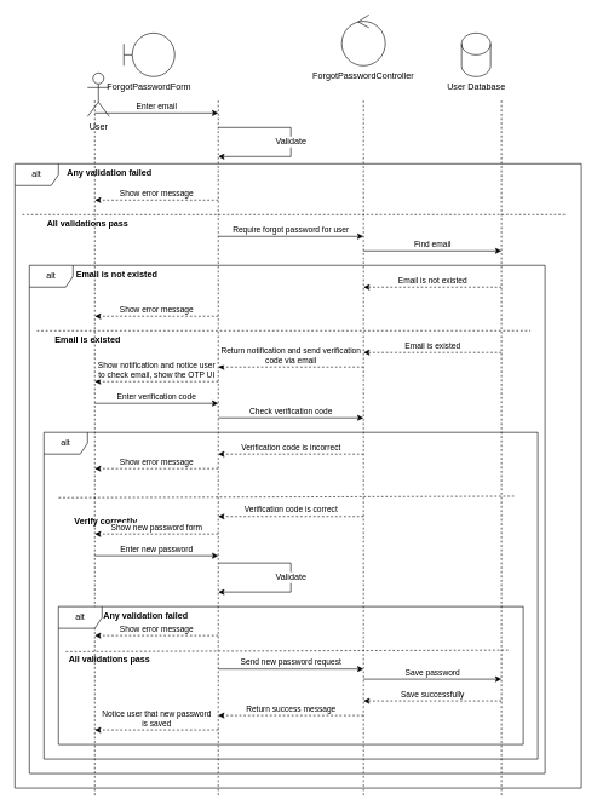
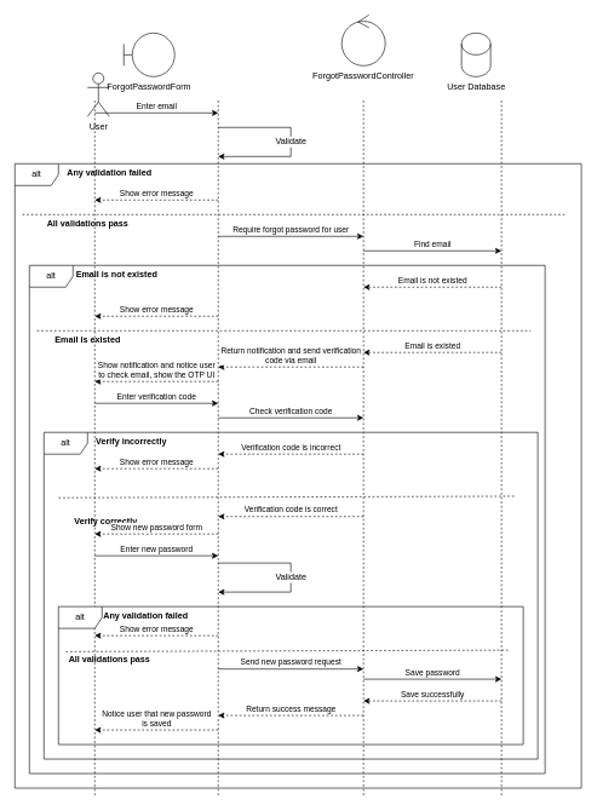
  <mxCell id="0" />
  <mxCell id="1" parent="0" />
  <mxCell id="2" value="User" style="shape=umlActor;verticalLabelPosition=bottom;verticalAlign=top;html=1;outlineConnect=0;" vertex="1" parent="1"><mxGeometry x="120" y="100" width="30" height="60" as="geometry" /></mxCell>
  <mxCell id="3" value="ForgotPasswordForm" style="shape=umlBoundary;whiteSpace=wrap;html=1;verticalAlign=top;fontSize=12;labelPosition=center;verticalLabelPosition=bottom;align=center;" vertex="1" parent="1"><mxGeometry x="170" y="45" width="70" height="60" as="geometry" /></mxCell>
  <mxCell id="4" value="ForgotPasswordController" style="ellipse;shape=umlControl;whiteSpace=wrap;html=1;labelPosition=center;verticalLabelPosition=bottom;align=center;verticalAlign=top;" vertex="1" parent="1"><mxGeometry x="470" y="20" width="60" height="70" as="geometry" /></mxCell>
  <mxCell id="5" value="User Database" style="shape=cylinder3;html=1;boundedLbl=1;backgroundOutline=1;size=15;labelPosition=center;verticalLabelPosition=bottom;align=center;verticalAlign=top;" vertex="1" parent="1"><mxGeometry x="635" y="45" width="40" height="60" as="geometry" /></mxCell>
  <mxCell id="6" value="" style="endArrow=none;dashed=1;html=1;rounded=0;" edge="1" parent="1"><mxGeometry width="50" height="50" relative="1" as="geometry"><mxPoint x="130" y="1095" as="sourcePoint" /><mxPoint x="130" y="135" as="targetPoint" /></mxGeometry></mxCell>
  <mxCell id="7" value="" style="endArrow=none;dashed=1;html=1;rounded=0;" edge="1" parent="1"><mxGeometry width="50" height="50" relative="1" as="geometry"><mxPoint x="300" y="1095" as="sourcePoint" /><mxPoint x="300" y="135" as="targetPoint" /></mxGeometry></mxCell>
  <mxCell id="8" value="" style="endArrow=none;dashed=1;html=1;rounded=0;" edge="1" parent="1"><mxGeometry width="50" height="50" relative="1" as="geometry"><mxPoint x="500" y="1095" as="sourcePoint" /><mxPoint x="500" y="135" as="targetPoint" /></mxGeometry></mxCell>
  <mxCell id="9" value="" style="endArrow=none;dashed=1;html=1;rounded=0;" edge="1" parent="1"><mxGeometry width="50" height="50" relative="1" as="geometry"><mxPoint x="690" y="1095" as="sourcePoint" /><mxPoint x="690" y="135" as="targetPoint" /></mxGeometry></mxCell>
  <mxCell id="10" value="Enter email" style="endArrow=classic;html=1;rounded=0;labelPosition=center;verticalLabelPosition=top;align=center;verticalAlign=bottom;" edge="1" parent="1"><mxGeometry width="50" height="50" relative="1" as="geometry"><mxPoint x="130" y="155" as="sourcePoint" /><mxPoint x="300" y="155" as="targetPoint" /></mxGeometry></mxCell>
  <mxCell id="11" value="Validate" style="endArrow=classic;html=1;rounded=0;labelPosition=center;verticalLabelPosition=middle;align=center;verticalAlign=middle;fontFamily=Helvetica;fontSize=12;fontColor=default;" edge="1" parent="1"><mxGeometry width="50" height="50" relative="1" as="geometry"><mxPoint x="300" y="175" as="sourcePoint" /><mxPoint x="300" y="215" as="targetPoint" /><Array as="points"><mxPoint x="400" y="175" /><mxPoint x="400" y="215" /></Array></mxGeometry></mxCell>
  <mxCell id="12" value="alt" style="shape=umlFrame;whiteSpace=wrap;html=1;pointerEvents=0;" vertex="1" parent="1"><mxGeometry x="20" y="225" width="780" height="860" as="geometry" /></mxCell>
  <mxCell id="13" value="Any validation failed" style="text;align=center;fontStyle=1;verticalAlign=middle;spacingLeft=3;spacingRight=3;strokeColor=none;rotatable=0;points=[[0,0.5],[1,0.5]];portConstraint=eastwest;html=1;" vertex="1" parent="1"><mxGeometry x="110" y="225" width="80" height="26" as="geometry" /></mxCell>
  <mxCell id="14" value="Show error message" style="endArrow=classic;html=1;rounded=0;dashed=1;labelPosition=center;verticalLabelPosition=top;align=center;verticalAlign=bottom;" edge="1" parent="1"><mxGeometry width="50" height="50" relative="1" as="geometry"><mxPoint x="300" y="275" as="sourcePoint" /><mxPoint x="130" y="275" as="targetPoint" /></mxGeometry></mxCell>
  <mxCell id="15" value="" style="endArrow=none;dashed=1;html=1;rounded=0;fontFamily=Helvetica;fontSize=12;fontColor=default;exitX=0.001;exitY=0.224;exitDx=0;exitDy=0;exitPerimeter=0;" edge="1" parent="1"><mxGeometry width="50" height="50" relative="1" as="geometry"><mxPoint x="30.34" y="295.08" as="sourcePoint" /><mxPoint x="780" y="295" as="targetPoint" /></mxGeometry></mxCell>
  <mxCell id="16" value="All validations pass" style="text;align=center;fontStyle=1;verticalAlign=middle;spacingLeft=3;spacingRight=3;strokeColor=none;rotatable=0;points=[[0,0.5],[1,0.5]];portConstraint=eastwest;html=1;" vertex="1" parent="1"><mxGeometry x="80" y="295" width="80" height="26" as="geometry" /></mxCell>
  <mxCell id="17" value="Require forgot password for user" style="endArrow=classic;html=1;rounded=0;labelPosition=center;verticalLabelPosition=top;align=center;verticalAlign=bottom;" edge="1" parent="1"><mxGeometry width="50" height="50" relative="1" as="geometry"><mxPoint x="300" y="325" as="sourcePoint" /><mxPoint x="500" y="325" as="targetPoint" /></mxGeometry></mxCell>
  <mxCell id="18" value="Find email" style="endArrow=classic;html=1;rounded=0;labelPosition=center;verticalLabelPosition=top;align=center;verticalAlign=bottom;" edge="1" parent="1"><mxGeometry width="50" height="50" relative="1" as="geometry"><mxPoint x="500" y="345" as="sourcePoint" /><mxPoint x="690" y="345" as="targetPoint" /></mxGeometry></mxCell>
  <mxCell id="19" value="alt" style="shape=umlFrame;whiteSpace=wrap;html=1;pointerEvents=0;" vertex="1" parent="1"><mxGeometry x="40" y="365" width="710" height="700" as="geometry" /></mxCell>
  <mxCell id="20" value="Email is not existed" style="text;align=center;fontStyle=1;verticalAlign=middle;spacingLeft=3;spacingRight=3;strokeColor=none;rotatable=0;points=[[0,0.5],[1,0.5]];portConstraint=eastwest;html=1;" vertex="1" parent="1"><mxGeometry x="120" y="365" width="80" height="26" as="geometry" /></mxCell>
  <mxCell id="21" value="Email is not existed" style="endArrow=classic;html=1;rounded=0;dashed=1;labelPosition=center;verticalLabelPosition=top;align=center;verticalAlign=bottom;" edge="1" parent="1"><mxGeometry width="50" height="50" relative="1" as="geometry"><mxPoint x="690" y="395" as="sourcePoint" /><mxPoint x="500" y="395" as="targetPoint" /></mxGeometry></mxCell>
  <mxCell id="22" value="Return success message" style="endArrow=classic;html=1;rounded=0;dashed=1;labelPosition=center;verticalLabelPosition=top;align=center;verticalAlign=bottom;" edge="1" parent="1"><mxGeometry width="50" height="50" relative="1" as="geometry"><mxPoint x="500" y="985" as="sourcePoint" /><mxPoint x="300" y="985" as="targetPoint" /></mxGeometry></mxCell>
  <mxCell id="23" value="Show error message" style="endArrow=classic;html=1;rounded=0;dashed=1;labelPosition=center;verticalLabelPosition=top;align=center;verticalAlign=bottom;" edge="1" parent="1"><mxGeometry width="50" height="50" relative="1" as="geometry"><mxPoint x="300" y="435" as="sourcePoint" /><mxPoint x="130" y="435" as="targetPoint" /></mxGeometry></mxCell>
  <mxCell id="24" value="" style="endArrow=none;dashed=1;html=1;rounded=0;fontFamily=Helvetica;fontSize=12;fontColor=default;exitX=0.001;exitY=0.224;exitDx=0;exitDy=0;exitPerimeter=0;" edge="1" parent="1"><mxGeometry width="50" height="50" relative="1" as="geometry"><mxPoint x="50.34" y="455.08" as="sourcePoint" /><mxPoint x="730" y="455" as="targetPoint" /></mxGeometry></mxCell>
  <mxCell id="25" value="Email is existed" style="text;align=center;fontStyle=1;verticalAlign=middle;spacingLeft=3;spacingRight=3;strokeColor=none;rotatable=0;points=[[0,0.5],[1,0.5]];portConstraint=eastwest;html=1;" vertex="1" parent="1"><mxGeometry x="80" y="455" width="80" height="26" as="geometry" /></mxCell>
  <mxCell id="26" value="Email is existed" style="endArrow=classic;html=1;rounded=0;dashed=1;labelPosition=center;verticalLabelPosition=top;align=center;verticalAlign=bottom;" edge="1" parent="1"><mxGeometry width="50" height="50" relative="1" as="geometry"><mxPoint x="690" y="485" as="sourcePoint" /><mxPoint x="500" y="485" as="targetPoint" /></mxGeometry></mxCell>
  <mxCell id="27" value="Return notification and send verification&lt;div&gt;code via email&lt;/div&gt;" style="endArrow=classic;html=1;rounded=0;dashed=1;labelPosition=center;verticalLabelPosition=top;align=center;verticalAlign=bottom;" edge="1" parent="1"><mxGeometry width="50" height="50" relative="1" as="geometry"><mxPoint x="500" y="505" as="sourcePoint" /><mxPoint x="300" y="505" as="targetPoint" /></mxGeometry></mxCell>
  <mxCell id="28" value="Show notification and notice user&lt;div&gt;to check email, show the OTP UI&lt;/div&gt;" style="endArrow=classic;html=1;rounded=0;dashed=1;labelPosition=center;verticalLabelPosition=top;align=center;verticalAlign=bottom;" edge="1" parent="1"><mxGeometry width="50" height="50" relative="1" as="geometry"><mxPoint x="300" y="525" as="sourcePoint" /><mxPoint x="130" y="525" as="targetPoint" /></mxGeometry></mxCell>
  <mxCell id="29" value="Enter verification code" style="endArrow=classic;html=1;rounded=0;labelPosition=center;verticalLabelPosition=top;align=center;verticalAlign=bottom;" edge="1" parent="1"><mxGeometry width="50" height="50" relative="1" as="geometry"><mxPoint x="130" y="555" as="sourcePoint" /><mxPoint x="300" y="555" as="targetPoint" /></mxGeometry></mxCell>
  <mxCell id="30" value="alt" style="shape=umlFrame;whiteSpace=wrap;html=1;pointerEvents=0;" vertex="1" parent="1"><mxGeometry x="60" y="595" width="680" height="450" as="geometry" /></mxCell>
  <mxCell id="31" value="Check verification code" style="endArrow=classic;html=1;rounded=0;labelPosition=center;verticalLabelPosition=top;align=center;verticalAlign=bottom;" edge="1" parent="1"><mxGeometry width="50" height="50" relative="1" as="geometry"><mxPoint x="300" y="575" as="sourcePoint" /><mxPoint x="500" y="575" as="targetPoint" /></mxGeometry></mxCell>
  <mxCell id="32" value="Verification code is incorrect" style="endArrow=classic;html=1;rounded=0;dashed=1;labelPosition=center;verticalLabelPosition=top;align=center;verticalAlign=bottom;" edge="1" parent="1"><mxGeometry width="50" height="50" relative="1" as="geometry"><mxPoint x="500" y="625" as="sourcePoint" /><mxPoint x="300" y="625" as="targetPoint" /></mxGeometry></mxCell>
+ <mxCell id="33" value="Verify incorrectly" style="text;align=center;fontStyle=1;verticalAlign=middle;spacingLeft=3;spacingRight=3;strokeColor=none;rotatable=0;points=[[0,0.5],[1,0.5]];portConstraint=eastwest;html=1;" vertex="1" parent="1"><mxGeometry x="140" y="595" width="80" height="26" as="geometry" /></mxCell>
  <mxCell id="34" value="Show error message" style="endArrow=classic;html=1;rounded=0;dashed=1;labelPosition=center;verticalLabelPosition=top;align=center;verticalAlign=bottom;" edge="1" parent="1"><mxGeometry width="50" height="50" relative="1" as="geometry"><mxPoint x="300" y="645" as="sourcePoint" /><mxPoint x="130" y="645" as="targetPoint" /></mxGeometry></mxCell>
  <mxCell id="35" value="" style="endArrow=none;dashed=1;html=1;rounded=0;fontFamily=Helvetica;fontSize=12;fontColor=default;exitX=0.001;exitY=0.224;exitDx=0;exitDy=0;exitPerimeter=0;" edge="1" parent="1"><mxGeometry width="50" height="50" relative="1" as="geometry"><mxPoint x="80.34" y="685.08" as="sourcePoint" /><mxPoint x="710" y="683" as="targetPoint" /></mxGeometry></mxCell>
  <mxCell id="36" value="Verify correctly" style="text;align=center;fontStyle=1;verticalAlign=middle;spacingLeft=3;spacingRight=3;strokeColor=none;rotatable=0;points=[[0,0.5],[1,0.5]];portConstraint=eastwest;html=1;" vertex="1" parent="1"><mxGeometry x="105" y="705" width="80" height="26" as="geometry" /></mxCell>
  <mxCell id="37" value="Show new password form" style="endArrow=classic;html=1;rounded=0;dashed=1;labelPosition=center;verticalLabelPosition=top;align=center;verticalAlign=bottom;" edge="1" parent="1"><mxGeometry width="50" height="50" relative="1" as="geometry"><mxPoint x="300" y="735" as="sourcePoint" /><mxPoint x="130" y="735" as="targetPoint" /></mxGeometry></mxCell>
  <mxCell id="38" value="Verification code is correct" style="endArrow=classic;html=1;rounded=0;dashed=1;labelPosition=center;verticalLabelPosition=top;align=center;verticalAlign=bottom;" edge="1" parent="1"><mxGeometry width="50" height="50" relative="1" as="geometry"><mxPoint x="500" y="711" as="sourcePoint" /><mxPoint x="300" y="711" as="targetPoint" /></mxGeometry></mxCell>
  <mxCell id="39" value="Enter new password" style="endArrow=classic;html=1;rounded=0;labelPosition=center;verticalLabelPosition=top;align=center;verticalAlign=bottom;" edge="1" parent="1"><mxGeometry width="50" height="50" relative="1" as="geometry"><mxPoint x="130" y="765" as="sourcePoint" /><mxPoint x="300" y="765" as="targetPoint" /></mxGeometry></mxCell>
  <mxCell id="40" value="Validate" style="endArrow=classic;html=1;rounded=0;labelPosition=center;verticalLabelPosition=middle;align=center;verticalAlign=middle;fontFamily=Helvetica;fontSize=12;fontColor=default;" edge="1" parent="1"><mxGeometry width="50" height="50" relative="1" as="geometry"><mxPoint x="300" y="775" as="sourcePoint" /><mxPoint x="300" y="815" as="targetPoint" /><Array as="points"><mxPoint x="400" y="775" /><mxPoint x="400" y="815" /></Array></mxGeometry></mxCell>
  <mxCell id="41" value="alt" style="shape=umlFrame;whiteSpace=wrap;html=1;pointerEvents=0;" vertex="1" parent="1"><mxGeometry x="80" y="835" width="640" height="190" as="geometry" /></mxCell>
  <mxCell id="42" value="Show error message" style="endArrow=classic;html=1;rounded=0;dashed=1;labelPosition=center;verticalLabelPosition=top;align=center;verticalAlign=bottom;" edge="1" parent="1"><mxGeometry width="50" height="50" relative="1" as="geometry"><mxPoint x="300" y="875" as="sourcePoint" /><mxPoint x="130" y="875" as="targetPoint" /></mxGeometry></mxCell>
  <mxCell id="43" value="Any validation failed" style="text;align=center;fontStyle=1;verticalAlign=middle;spacingLeft=3;spacingRight=3;strokeColor=none;rotatable=0;points=[[0,0.5],[1,0.5]];portConstraint=eastwest;html=1;" vertex="1" parent="1"><mxGeometry x="160" y="835" width="80" height="26" as="geometry" /></mxCell>
  <mxCell id="44" value="" style="endArrow=none;dashed=1;html=1;rounded=0;fontFamily=Helvetica;fontSize=12;fontColor=default;exitX=0.001;exitY=0.224;exitDx=0;exitDy=0;exitPerimeter=0;" edge="1" parent="1"><mxGeometry width="50" height="50" relative="1" as="geometry"><mxPoint x="90.17" y="897.08" as="sourcePoint" /><mxPoint x="699.83" y="895" as="targetPoint" /></mxGeometry></mxCell>
  <mxCell id="45" value="All validations pass" style="text;align=center;fontStyle=1;verticalAlign=middle;spacingLeft=3;spacingRight=3;strokeColor=none;rotatable=0;points=[[0,0.5],[1,0.5]];portConstraint=eastwest;html=1;" vertex="1" parent="1"><mxGeometry x="110" y="895" width="80" height="26" as="geometry" /></mxCell>
  <mxCell id="46" value="Send new password request" style="endArrow=classic;html=1;rounded=0;labelPosition=center;verticalLabelPosition=top;align=center;verticalAlign=bottom;" edge="1" parent="1"><mxGeometry width="50" height="50" relative="1" as="geometry"><mxPoint x="300" y="921" as="sourcePoint" /><mxPoint x="500" y="921" as="targetPoint" /></mxGeometry></mxCell>
  <mxCell id="47" value="Save password" style="endArrow=classic;html=1;rounded=0;labelPosition=center;verticalLabelPosition=top;align=center;verticalAlign=bottom;" edge="1" parent="1"><mxGeometry width="50" height="50" relative="1" as="geometry"><mxPoint x="500" y="935" as="sourcePoint" /><mxPoint x="690" y="935" as="targetPoint" /></mxGeometry></mxCell>
  <mxCell id="48" value="Save successfully" style="endArrow=classic;html=1;rounded=0;dashed=1;labelPosition=center;verticalLabelPosition=top;align=center;verticalAlign=bottom;" edge="1" parent="1"><mxGeometry width="50" height="50" relative="1" as="geometry"><mxPoint x="690" y="965" as="sourcePoint" /><mxPoint x="500" y="965" as="targetPoint" /></mxGeometry></mxCell>
  <mxCell id="49" value="Notice user that new password&lt;div&gt;is saved&lt;/div&gt;" style="endArrow=classic;html=1;rounded=0;dashed=1;labelPosition=center;verticalLabelPosition=top;align=center;verticalAlign=bottom;" edge="1" parent="1"><mxGeometry width="50" height="50" relative="1" as="geometry"><mxPoint x="300" y="1005" as="sourcePoint" /><mxPoint x="130" y="1005" as="targetPoint" /></mxGeometry></mxCell>
